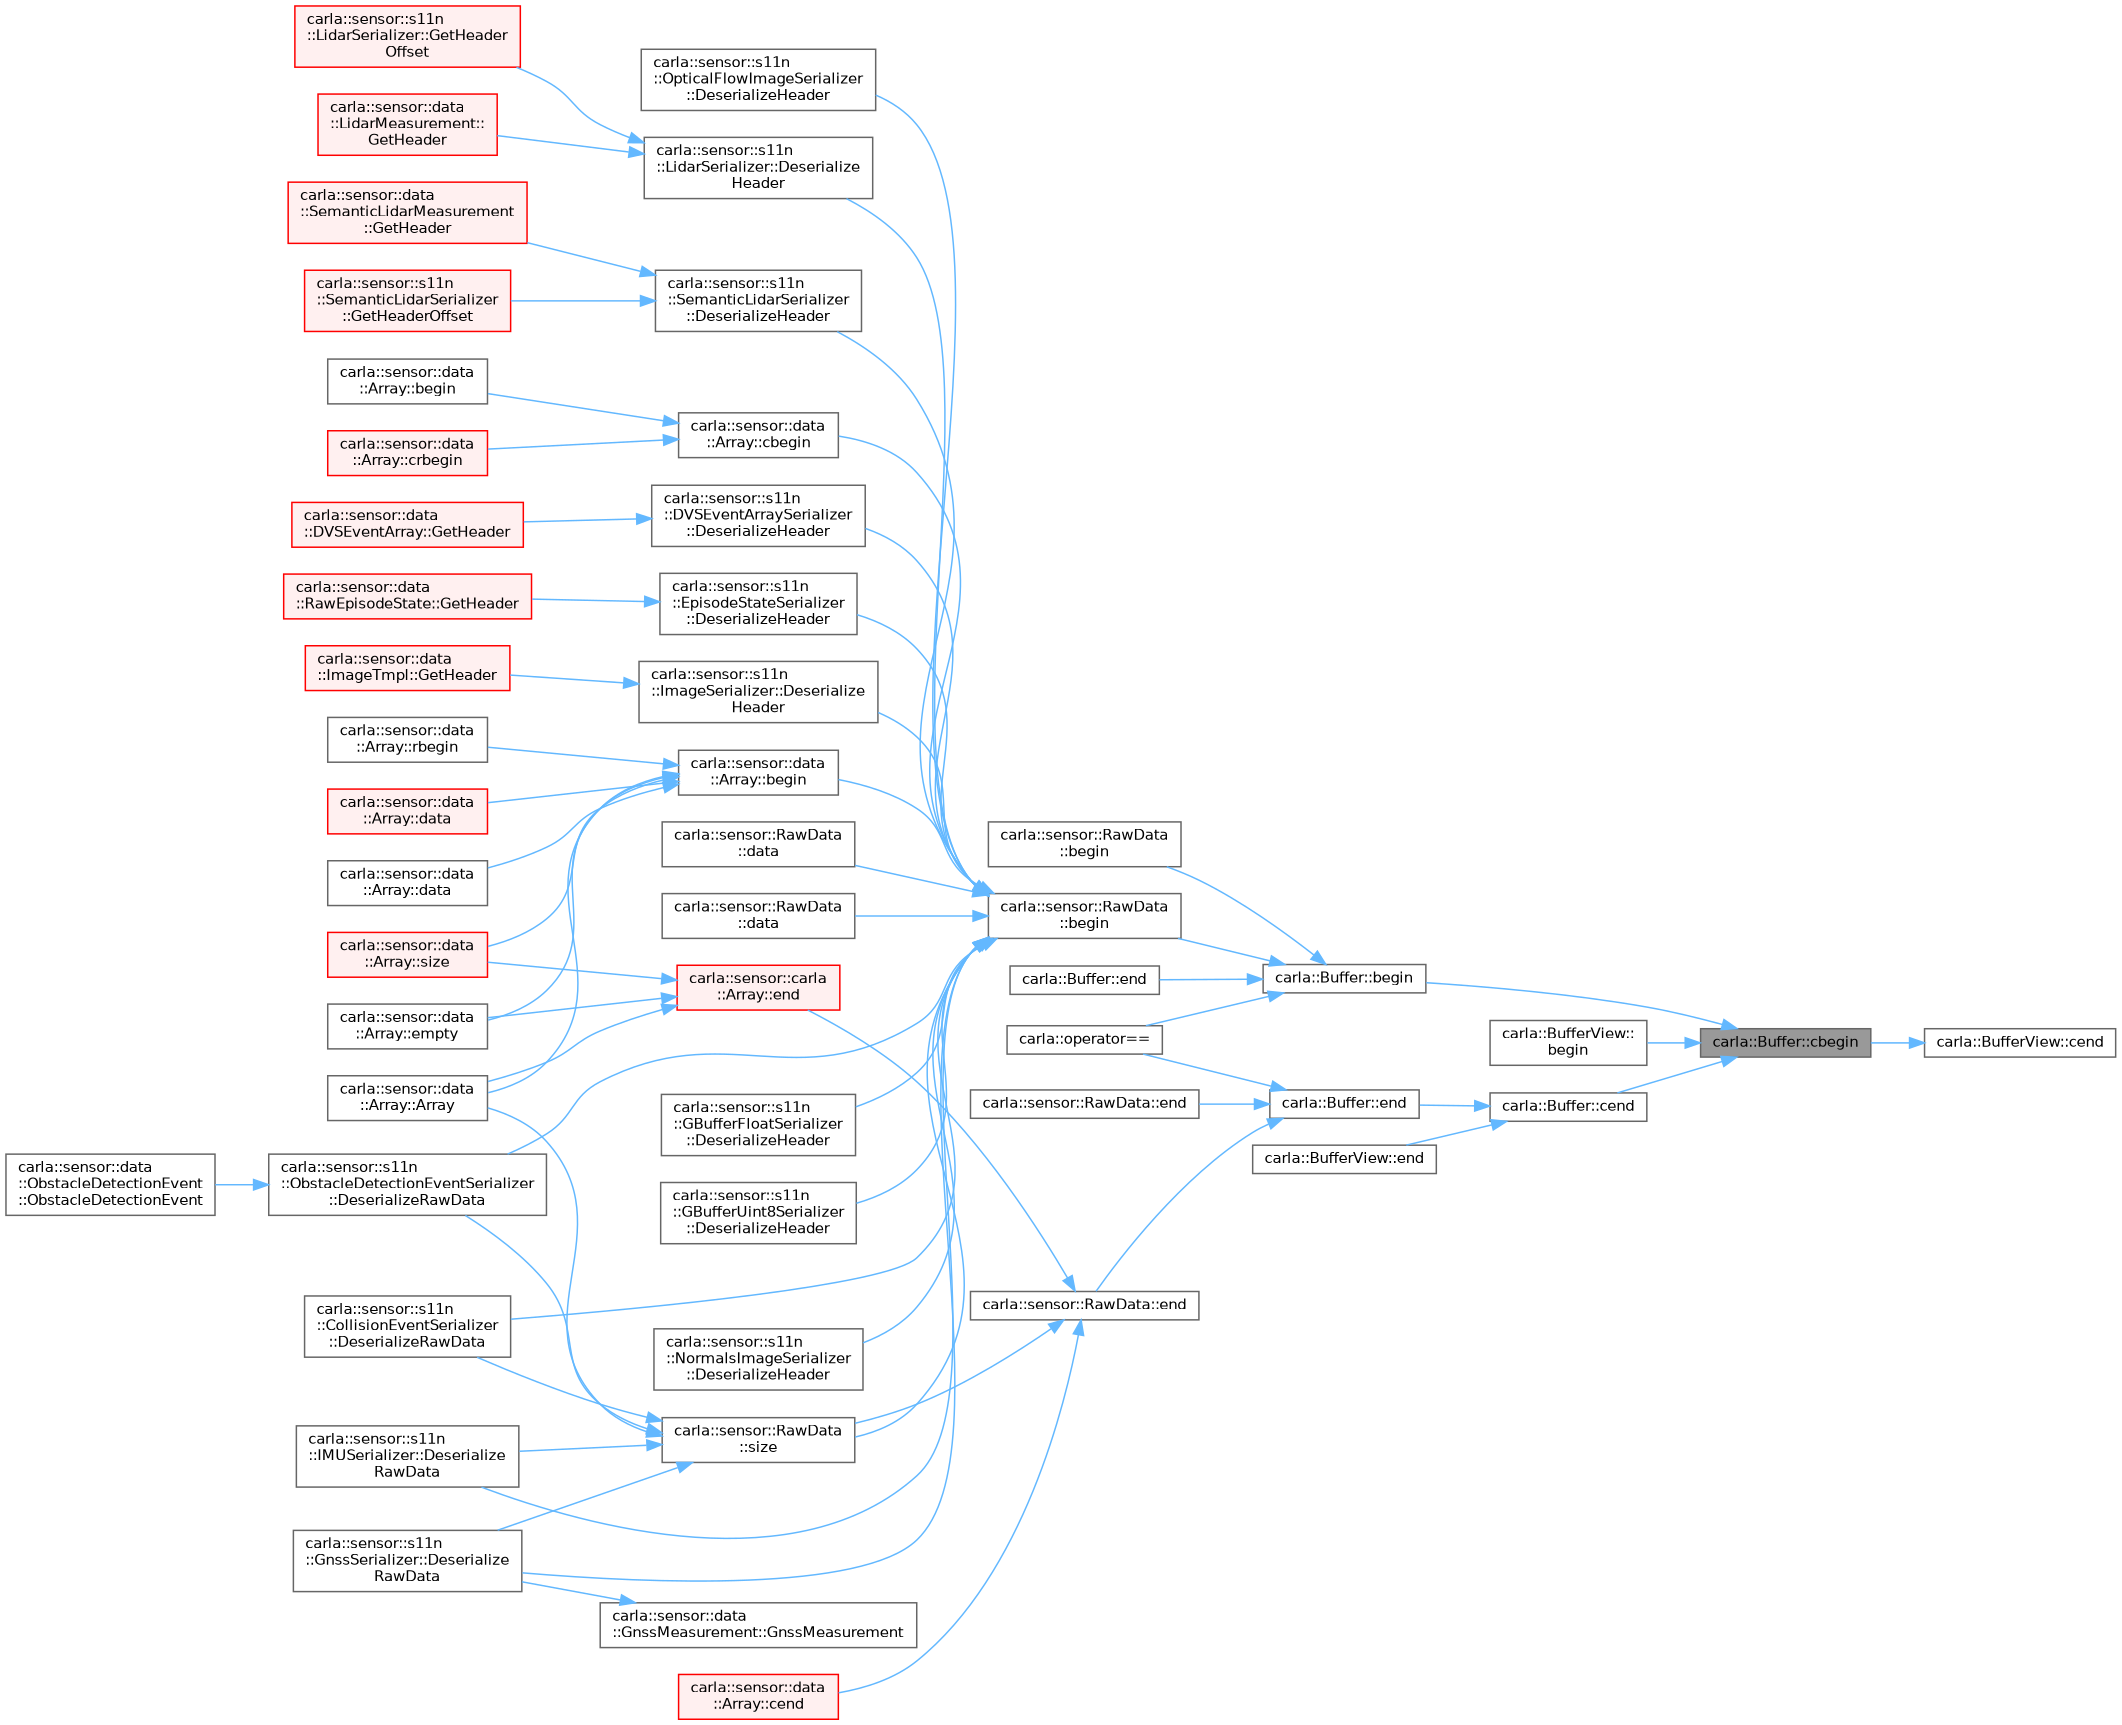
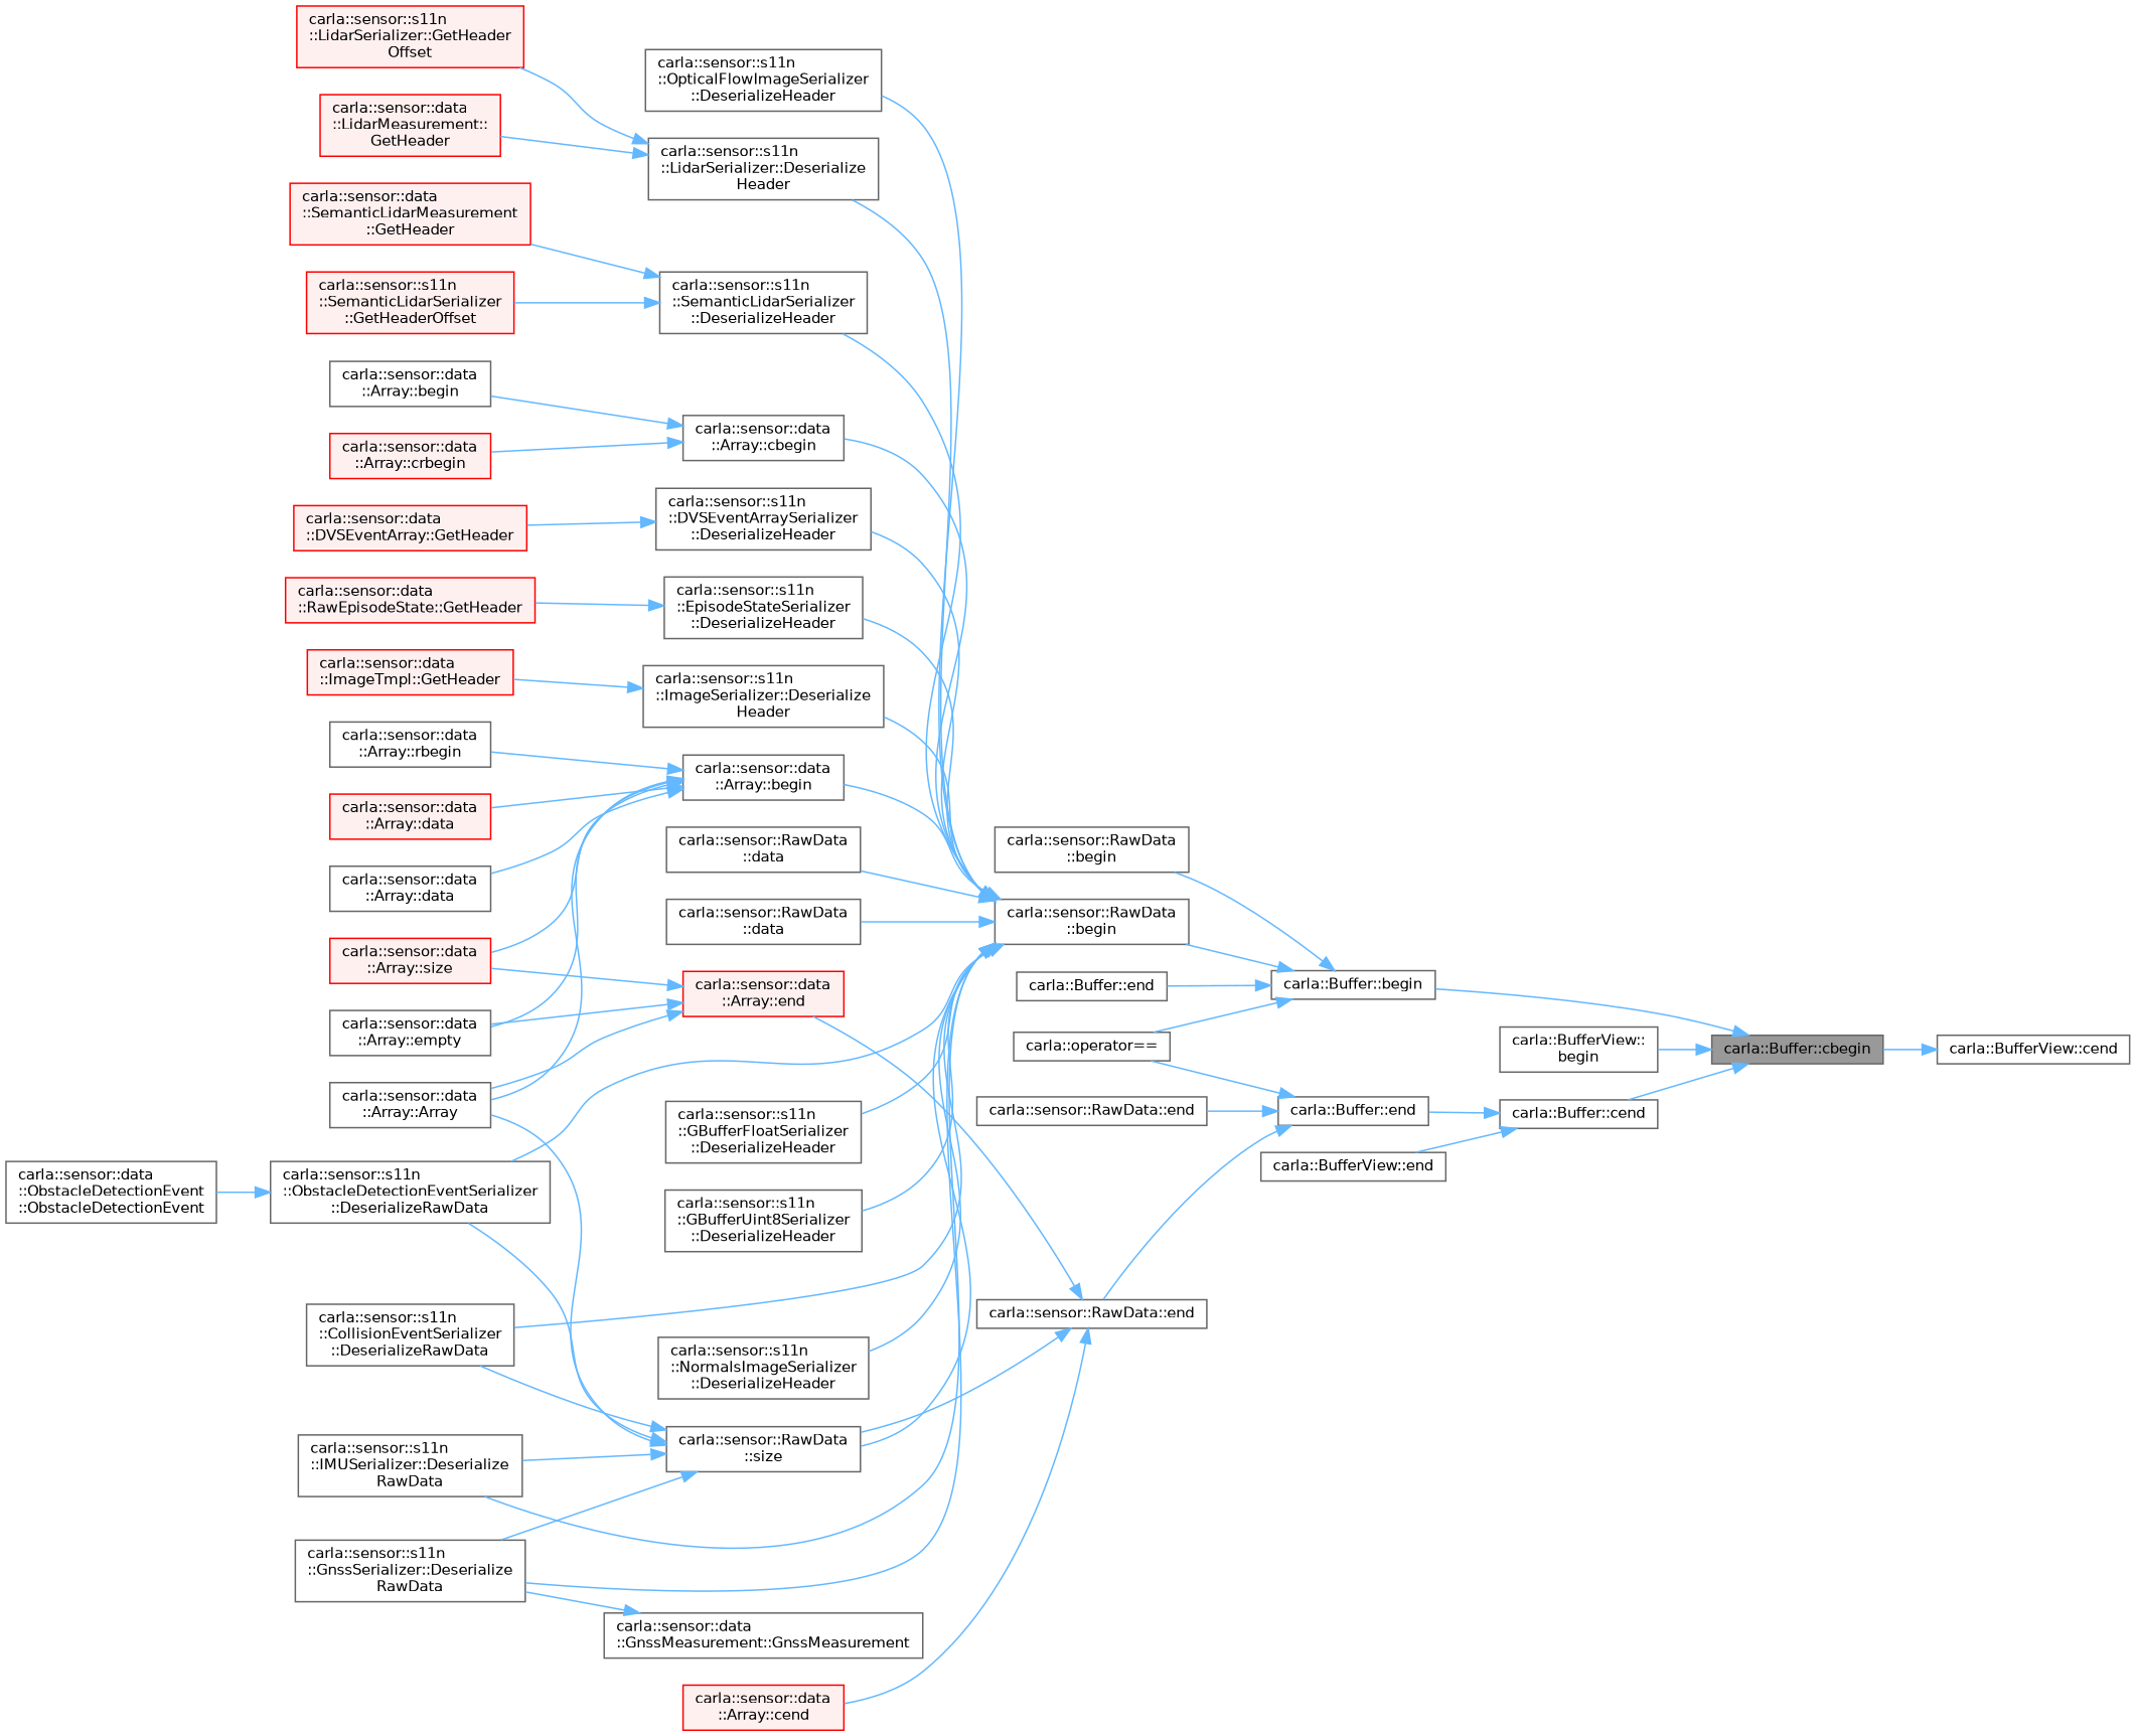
  digraph {
    rankdir=RL
    node [color=grey40 fillcolor=white fontname=Helvetica fontsize=10 shape=box style=filled]
    edge [color=steelblue1 dir=back fontname=Helvetica fontsize=10 labelfontname=Helvetica labelfontsize=10 style=solid]
    n1 [color=gray40 fillcolor=grey60 fontcolor=black height=0.2 label="carla::Buffer::cbegin" width=0.4]
    n2 [height=0.2 label="carla::Buffer::begin" width=0.4]
    n3 [height=0.2 label="carla::BufferView::\lbegin" width=0.4]
    n4 [height=0.2 label="carla::Buffer::cend" width=0.4]
    n5 [height=0.2 label="carla::sensor::RawData\l::begin" width=0.4]
    n6 [height=0.2 label="carla::sensor::RawData\l::begin" width=0.4]
    n7 [height=0.2 label="carla::Buffer::end" width=0.4]
    n8 [height=0.2 label="carla::operator==" width=0.4]
    n9 [height=0.2 label="carla::Buffer::end" width=0.4]
    n10 [height=0.2 label="carla::BufferView::end" width=0.4]
    n11 [height=0.2 label="carla::BufferView::cend" width=0.4]
    n12 [height=0.2 label="carla::sensor::data\l::Array::begin" width=0.4]
    n13 [height=0.2 label="carla::sensor::data\l::Array::cbegin" width=0.4]
    n14 [height=0.2 label="carla::sensor::RawData\l::data" width=0.4]
    n15 [height=0.2 label="carla::sensor::RawData\l::data" width=0.4]
    n16 [height=0.2 label="carla::sensor::s11n\l::DVSEventArraySerializer\l::DeserializeHeader" width=0.4]
    n17 [height=0.2 label="carla::sensor::s11n\l::EpisodeStateSerializer\l::DeserializeHeader" width=0.4]
    n18 [height=0.2 label="carla::sensor::s11n\l::GBufferFloatSerializer\l::DeserializeHeader" width=0.4]
    n19 [height=0.2 label="carla::sensor::s11n\l::GBufferUint8Serializer\l::DeserializeHeader" width=0.4]
    n20 [height=0.2 label="carla::sensor::s11n\l::ImageSerializer::Deserialize\lHeader" width=0.4]
    n21 [height=0.2 label="carla::sensor::s11n\l::LidarSerializer::Deserialize\lHeader" width=0.4]
    n22 [height=0.2 label="carla::sensor::s11n\l::NormalsImageSerializer\l::DeserializeHeader" width=0.4]
    n23 [height=0.2 label="carla::sensor::s11n\l::OpticalFlowImageSerializer\l::DeserializeHeader" width=0.4]
    n24 [height=0.2 label="carla::sensor::s11n\l::SemanticLidarSerializer\l::DeserializeHeader" width=0.4]
    n25 [height=0.2 label="carla::sensor::s11n\l::CollisionEventSerializer\l::DeserializeRawData" width=0.4]
    n26 [height=0.2 label="carla::sensor::s11n\l::GnssSerializer::Deserialize\lRawData" width=0.4]
    n27 [height=0.2 label="carla::sensor::s11n\l::IMUSerializer::Deserialize\lRawData" width=0.4]
    n28 [height=0.2 label="carla::sensor::s11n\l::ObstacleDetectionEventSerializer\l::DeserializeRawData" width=0.4]
    n29 [height=0.2 label="carla::sensor::RawData\l::size" width=0.4]
    n30 [height=0.2 label="carla::sensor::data\l::Array::Array" width=0.4]
    n31 [color=red fillcolor="#FFF0F0" height=0.2 label="carla::sensor::data\l::Array::data" width=0.4]
    n32 [height=0.2 label="carla::sensor::data\l::Array::data" width=0.4]
    n33 [height=0.2 label="carla::sensor::data\l::Array::empty" width=0.4]
    n34 [height=0.2 label="carla::sensor::data\l::Array::rbegin" width=0.4]
    n35 [color=red fillcolor="#FFF0F0" height=0.2 label="carla::sensor::data\l::Array::size" width=0.4]
    n36 [height=0.2 label="carla::sensor::data\l::Array::begin" width=0.4]
    n37 [color=red fillcolor="#FFF0F0" height=0.2 label="carla::sensor::data\l::Array::crbegin" width=0.4]
    n38 [color=red fillcolor="#FFF0F0" height=0.2 label="carla::sensor::data\l::DVSEventArray::GetHeader" width=0.4]
    n39 [color=red fillcolor="#FFF0F0" height=0.2 label="carla::sensor::data\l::RawEpisodeState::GetHeader" width=0.4]
    n40 [color=red fillcolor="#FFF0F0" height=0.2 label="carla::sensor::data\l::ImageTmpl::GetHeader" width=0.4]
    n41 [color=red fillcolor="#FFF0F0" height=0.2 label="carla::sensor::data\l::LidarMeasurement::\lGetHeader" width=0.4]
    n42 [color=red fillcolor="#FFF0F0" height=0.2 label="carla::sensor::s11n\l::LidarSerializer::GetHeader\lOffset" width=0.4]
    n43 [color=red fillcolor="#FFF0F0" height=0.2 label="carla::sensor::data\l::SemanticLidarMeasurement\l::GetHeader" width=0.4]
    n44 [color=red fillcolor="#FFF0F0" height=0.2 label="carla::sensor::s11n\l::SemanticLidarSerializer\l::GetHeaderOffset" width=0.4]
    n45 [height=0.2 label="carla::sensor::data\l::ObstacleDetectionEvent\l::ObstacleDetectionEvent" width=0.4]
    n46 [height=0.2 label="carla::sensor::data\l::GnssMeasurement::GnssMeasurement" width=0.4]
    n47 [height=0.2 label="carla::sensor::RawData::end" width=0.4]
    n48 [height=0.2 label="carla::sensor::RawData::end" width=0.4]
    n49 [color=red fillcolor="#FFF0F0" height=0.2 label="carla::sensor::data\l::Array::cend" width=0.4]
-   n50 [color=red fillcolor="#FFF0F0" height=0.2 label="carla::sensor::carla\l::Array::end" width=0.4]
+   n50 [color=red fillcolor="#FFF0F0" height=0.2 label="carla::sensor::data\l::Array::end" width=0.4]
    n1 -> n2
    n1 -> n3
    n1 -> n4
    n2 -> n5
    n2 -> n6
    n2 -> n7
    n2 -> n8
    n4 -> n9
    n4 -> n10
    n6 -> n12
    n6 -> n13
    n6 -> n14
    n6 -> n15
    n6 -> n16
    n6 -> n17
    n6 -> n18
    n6 -> n19
    n6 -> n20
    n6 -> n21
    n6 -> n22
    n6 -> n23
    n6 -> n24
    n6 -> n25
    n6 -> n26
    n6 -> n27
    n6 -> n28
    n6 -> n29
    n9 -> n8
    n9 -> n47
    n9 -> n48
    n11 -> n1
    n12 -> n30
    n12 -> n31
    n12 -> n32
    n12 -> n33
    n12 -> n34
    n12 -> n35
    n13 -> n36
    n13 -> n37
    n16 -> n38
    n17 -> n39
    n20 -> n40
    n21 -> n41
    n21 -> n42
    n24 -> n43
    n24 -> n44
    n28 -> n45
    n29 -> n25
    n29 -> n26
    n29 -> n27
    n29 -> n28
    n29 -> n30
    n46 -> n26
    n48 -> n29
    n48 -> n49
    n48 -> n50
    n50 -> n30
    n50 -> n33
    n50 -> n35
  }
